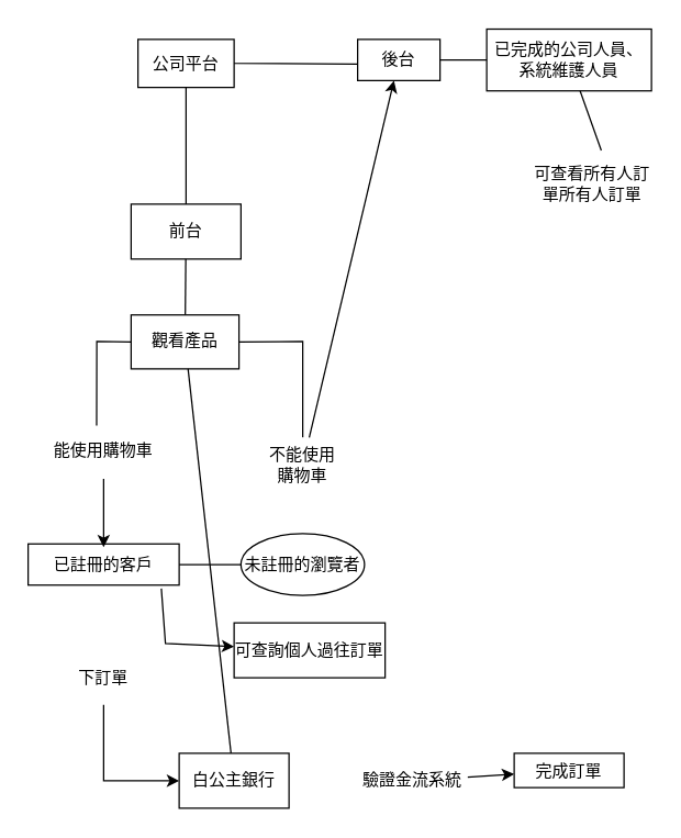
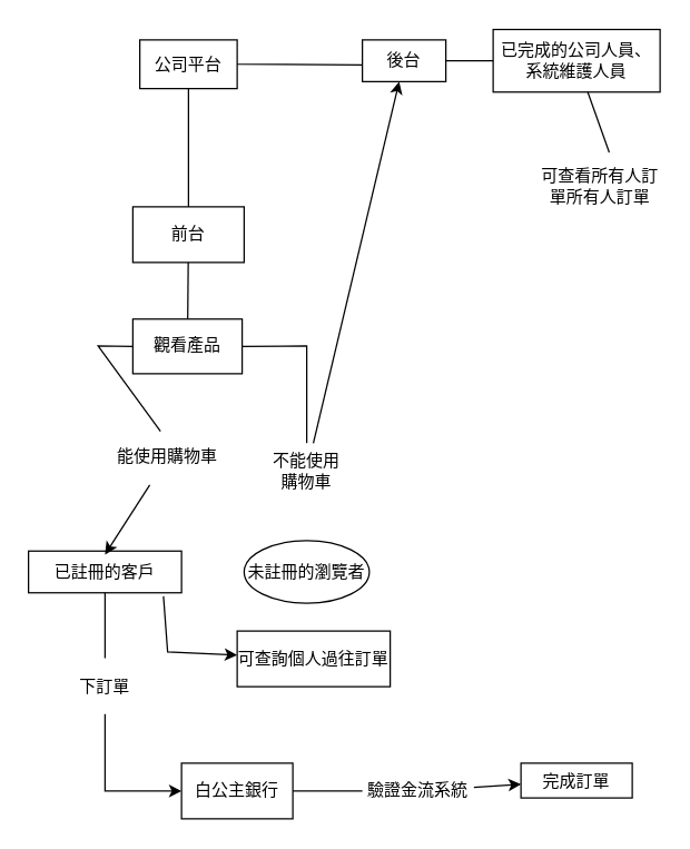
  <mxCell id="0" />
  <mxCell id="1" parent="0" />
  <mxCell id="2" value="公司平台" style="rounded=0;whiteSpace=wrap;html=1;" vertex="1" parent="1"><mxGeometry x="100" y="28" width="70" height="35" as="geometry" /></mxCell>
  <mxCell id="3" value="" style="endArrow=none;html=1;rounded=0;entryX=0.5;entryY=1;entryDx=0;entryDy=0;" edge="1" parent="1" target="2"><mxGeometry width="50" height="50" relative="1" as="geometry"><mxPoint x="135" y="148" as="sourcePoint" /><mxPoint x="440" y="258" as="targetPoint" /></mxGeometry></mxCell>
  <mxCell id="4" value="" style="endArrow=none;html=1;rounded=0;entryX=1;entryY=0.5;entryDx=0;entryDy=0;" edge="1" parent="1" target="2"><mxGeometry width="50" height="50" relative="1" as="geometry"><mxPoint x="260" y="46" as="sourcePoint" /><mxPoint x="440" y="258" as="targetPoint" /></mxGeometry></mxCell>
  <mxCell id="5" value="前台" style="rounded=0;whiteSpace=wrap;html=1;" vertex="1" parent="1"><mxGeometry x="95" y="148" width="80" height="40" as="geometry" /></mxCell>
  <mxCell id="6" value="後台" style="rounded=0;whiteSpace=wrap;html=1;" vertex="1" parent="1"><mxGeometry x="260" y="28" width="60" height="30" as="geometry" /></mxCell>
  <mxCell id="7" value="已完成的公司人員、系統維護人員" style="rounded=0;whiteSpace=wrap;html=1;" vertex="1" parent="1"><mxGeometry x="354" y="20.5" width="120" height="45" as="geometry" /></mxCell>
  <mxCell id="8" value="" style="edgeStyle=orthogonalEdgeStyle;rounded=0;orthogonalLoop=1;jettySize=auto;html=1;exitX=1;exitY=0.5;exitDx=0;exitDy=0;endArrow=none;" edge="1" parent="1" source="6" target="7"><mxGeometry relative="1" as="geometry"><mxPoint x="510" y="43" as="targetPoint" /><mxPoint x="320" y="43" as="sourcePoint" /></mxGeometry></mxCell>
  <mxCell id="9" value="" style="endArrow=none;html=1;rounded=0;" edge="1" parent="1" source="5" target="10"><mxGeometry width="50" height="50" relative="1" as="geometry"><mxPoint x="135" y="238" as="sourcePoint" /><mxPoint x="135" y="258.711" as="targetPoint" /></mxGeometry></mxCell>
  <mxCell id="10" value="觀看產品" style="rounded=0;whiteSpace=wrap;html=1;fillColor=default;" vertex="1" parent="1"><mxGeometry x="95" y="228.71" width="78.58" height="39.29" as="geometry" /></mxCell>
  <mxCell id="11" value="" style="endArrow=none;html=1;rounded=0;entryX=1;entryY=0.5;entryDx=0;entryDy=0;startArrow=none;exitX=0.5;exitY=1;exitDx=0;exitDy=0;" edge="1" parent="1" source="14" target="10"><mxGeometry width="50" height="50" relative="1" as="geometry"><mxPoint x="220" y="248" as="sourcePoint" /><mxPoint x="180" y="268" as="targetPoint" /><Array as="points"><mxPoint x="220" y="248" /></Array></mxGeometry></mxCell>
  <mxCell id="12" value="已註冊的客戶" style="rounded=0;whiteSpace=wrap;html=1;fillColor=default;strokeColor=default;" vertex="1" parent="1"><mxGeometry x="20" y="395.5" width="110" height="30" as="geometry" /></mxCell>
  <mxCell id="13" value="未註冊的瀏覽者" style="ellipse;whiteSpace=wrap;html=1;fillColor=default;strokeColor=default;" vertex="1" parent="1"><mxGeometry x="175" y="388" width="90" height="45" as="geometry" /></mxCell>
  <mxCell id="14" value="不能使用購物車" style="rounded=0;whiteSpace=wrap;html=1;fillColor=default;direction=west;strokeColor=none;" vertex="1" parent="1"><mxGeometry x="190" y="318" width="60" height="40" as="geometry" /></mxCell>
  <mxCell id="15" value="" style="endArrow=classic;html=1;rounded=0;" edge="1" parent="1" source="14" target="6"><mxGeometry width="50" height="50" relative="1" as="geometry"><mxPoint x="220" y="368" as="sourcePoint" /><mxPoint x="220" y="388.711" as="targetPoint" /></mxGeometry></mxCell>
- <mxCell id="16" value="能使用購物車" style="rounded=0;whiteSpace=wrap;html=1;fillColor=default;strokeColor=none;" vertex="1" parent="1"><mxGeometry x="35" y="308" width="80" height="40" as="geometry" /></mxCell>
+ <mxCell id="16" value="能使用購物車" style="rounded=0;whiteSpace=wrap;html=1;fillColor=default;strokeColor=none;" vertex="1" parent="1"><mxGeometry x="80" y="308" width="80" height="40" as="geometry" /></mxCell>
  <mxCell id="17" value="" style="endArrow=none;html=1;rounded=0;exitX=0;exitY=0.5;exitDx=0;exitDy=0;entryX=0.436;entryY=0.033;entryDx=0;entryDy=0;entryPerimeter=0;" edge="1" parent="1" source="10" target="16"><mxGeometry width="50" height="50" relative="1" as="geometry"><mxPoint x="95" y="248.355" as="sourcePoint" /><mxPoint x="67.96" y="396.49" as="targetPoint" /><Array as="points"><mxPoint x="70" y="248" /></Array></mxGeometry></mxCell>
  <mxCell id="18" value="" style="endArrow=classic;html=1;rounded=0;" edge="1" parent="1" source="16"><mxGeometry width="50" height="50" relative="1" as="geometry"><mxPoint x="75" y="398" as="sourcePoint" /><mxPoint x="75" y="398" as="targetPoint" /></mxGeometry></mxCell>
  <mxCell id="19" value="" style="endArrow=classic;html=1;rounded=0;startArrow=none;" edge="1" parent="1" source="20" target="22"><mxGeometry width="50" height="50" relative="1" as="geometry"><mxPoint x="75" y="475.5" as="sourcePoint" /><mxPoint x="180" y="568" as="targetPoint" /><Array as="points"><mxPoint x="75" y="548" /><mxPoint x="75" y="568" /></Array></mxGeometry></mxCell>
  <mxCell id="20" value="下訂單" style="rounded=0;whiteSpace=wrap;html=1;fillColor=default;strokeColor=none;" vertex="1" parent="1"><mxGeometry x="35" y="472.5" width="80" height="40" as="geometry" /></mxCell>
- <mxCell id="21" value="" style="endArrow=none;html=1;rounded=0;" edge="1" parent="1" source="12" target="13"><mxGeometry width="50" height="50" relative="1" as="geometry"><mxPoint x="75" y="425.5" as="sourcePoint" /><mxPoint x="75" y="578" as="targetPoint" /></mxGeometry></mxCell>
+ <mxCell id="21" value="" style="endArrow=none;html=1;rounded=0;" edge="1" parent="1" source="12" target="20"><mxGeometry width="50" height="50" relative="1" as="geometry"><mxPoint x="75" y="425.5" as="sourcePoint" /><mxPoint x="75" y="578" as="targetPoint" /></mxGeometry></mxCell>
  <mxCell id="22" value="白公主銀行" style="rounded=0;whiteSpace=wrap;html=1;fillColor=default;" vertex="1" parent="1"><mxGeometry x="130" y="548" width="80" height="40" as="geometry" /></mxCell>
  <mxCell id="23" value="" style="endArrow=classic;html=1;rounded=0;startArrow=none;" edge="1" parent="1" source="24" target="26"><mxGeometry width="50" height="50" relative="1" as="geometry"><mxPoint x="210" y="618" as="sourcePoint" /><mxPoint x="370" y="568" as="targetPoint" /></mxGeometry></mxCell>
  <mxCell id="24" value="驗證金流系統" style="rounded=0;whiteSpace=wrap;html=1;strokeColor=none;fillColor=default;" vertex="1" parent="1"><mxGeometry x="260" y="548" width="80" height="40" as="geometry" /></mxCell>
- <mxCell id="25" value="" style="endArrow=none;html=1;rounded=0;" edge="1" parent="1" source="22" target="10"><mxGeometry width="50" height="50" relative="1" as="geometry"><mxPoint x="210" y="568" as="sourcePoint" /><mxPoint x="370" y="568" as="targetPoint" /></mxGeometry></mxCell>
+ <mxCell id="25" value="" style="endArrow=none;html=1;rounded=0;" edge="1" parent="1" source="22" target="24"><mxGeometry width="50" height="50" relative="1" as="geometry"><mxPoint x="210" y="568" as="sourcePoint" /><mxPoint x="370" y="568" as="targetPoint" /></mxGeometry></mxCell>
  <mxCell id="26" value="完成訂單" style="rounded=0;whiteSpace=wrap;html=1;strokeColor=default;fillColor=default;" vertex="1" parent="1"><mxGeometry x="374" y="548" width="80" height="25" as="geometry" /></mxCell>
  <mxCell id="27" value="" style="endArrow=classic;html=1;rounded=0;exitX=0.882;exitY=1.083;exitDx=0;exitDy=0;exitPerimeter=0;" edge="1" parent="1" source="12" target="28"><mxGeometry width="50" height="50" relative="1" as="geometry"><mxPoint x="240" y="518" as="sourcePoint" /><mxPoint x="160" y="478" as="targetPoint" /><Array as="points"><mxPoint x="120" y="468" /></Array></mxGeometry></mxCell>
  <mxCell id="28" value="可查詢個人過往訂單" style="rounded=0;whiteSpace=wrap;html=1;strokeColor=default;fillColor=default;" vertex="1" parent="1"><mxGeometry x="170" y="453" width="110" height="40" as="geometry" /></mxCell>
  <mxCell id="29" value="可查看所有人訂單所有人訂單" style="rounded=0;whiteSpace=wrap;html=1;strokeColor=none;fillColor=default;" vertex="1" parent="1"><mxGeometry x="388" y="108" width="86" height="50" as="geometry" /></mxCell>
  <mxCell id="30" value="" style="endArrow=none;html=1;rounded=0;entryX=0.575;entryY=0.017;entryDx=0;entryDy=0;entryPerimeter=0;" edge="1" parent="1" source="7" target="29"><mxGeometry width="50" height="50" relative="1" as="geometry"><mxPoint x="433.308" y="65.5" as="sourcePoint" /><mxPoint x="523" y="170.02" as="targetPoint" /></mxGeometry></mxCell>
